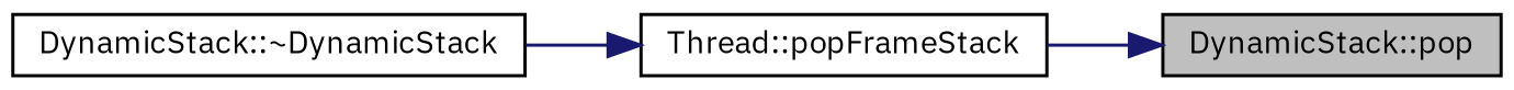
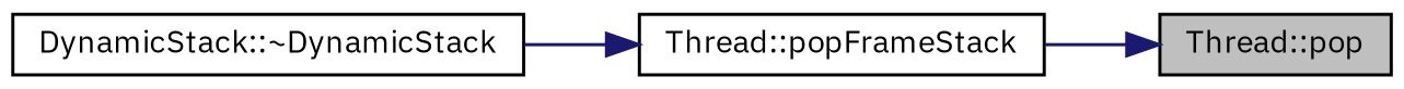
  digraph {
    fontname="IBM Plex Sans"
    rankdir=RL
    node [color=black fillcolor=white fontname="IBM Plex Sans" fontsize=10 shape=record style=filled]
    edge [color=midnightblue dir=back fontname="IBM Plex Sans" fontsize=10 labelfontname=Helvetica labelfontsize=10 style=solid]
-   n1 [fillcolor=grey75 fontcolor=black height=0.2 label="DynamicStack::pop" width=0.4]
+   n1 [fillcolor=grey75 fontcolor=black height=0.2 label="Thread::pop" width=0.4]
    n2 [height=0.2 label="Thread::popFrameStack" width=0.4]
    n3 [height=0.2 label="DynamicStack::~DynamicStack" width=0.4]
    n1 -> n2
    n2 -> n3
  }
